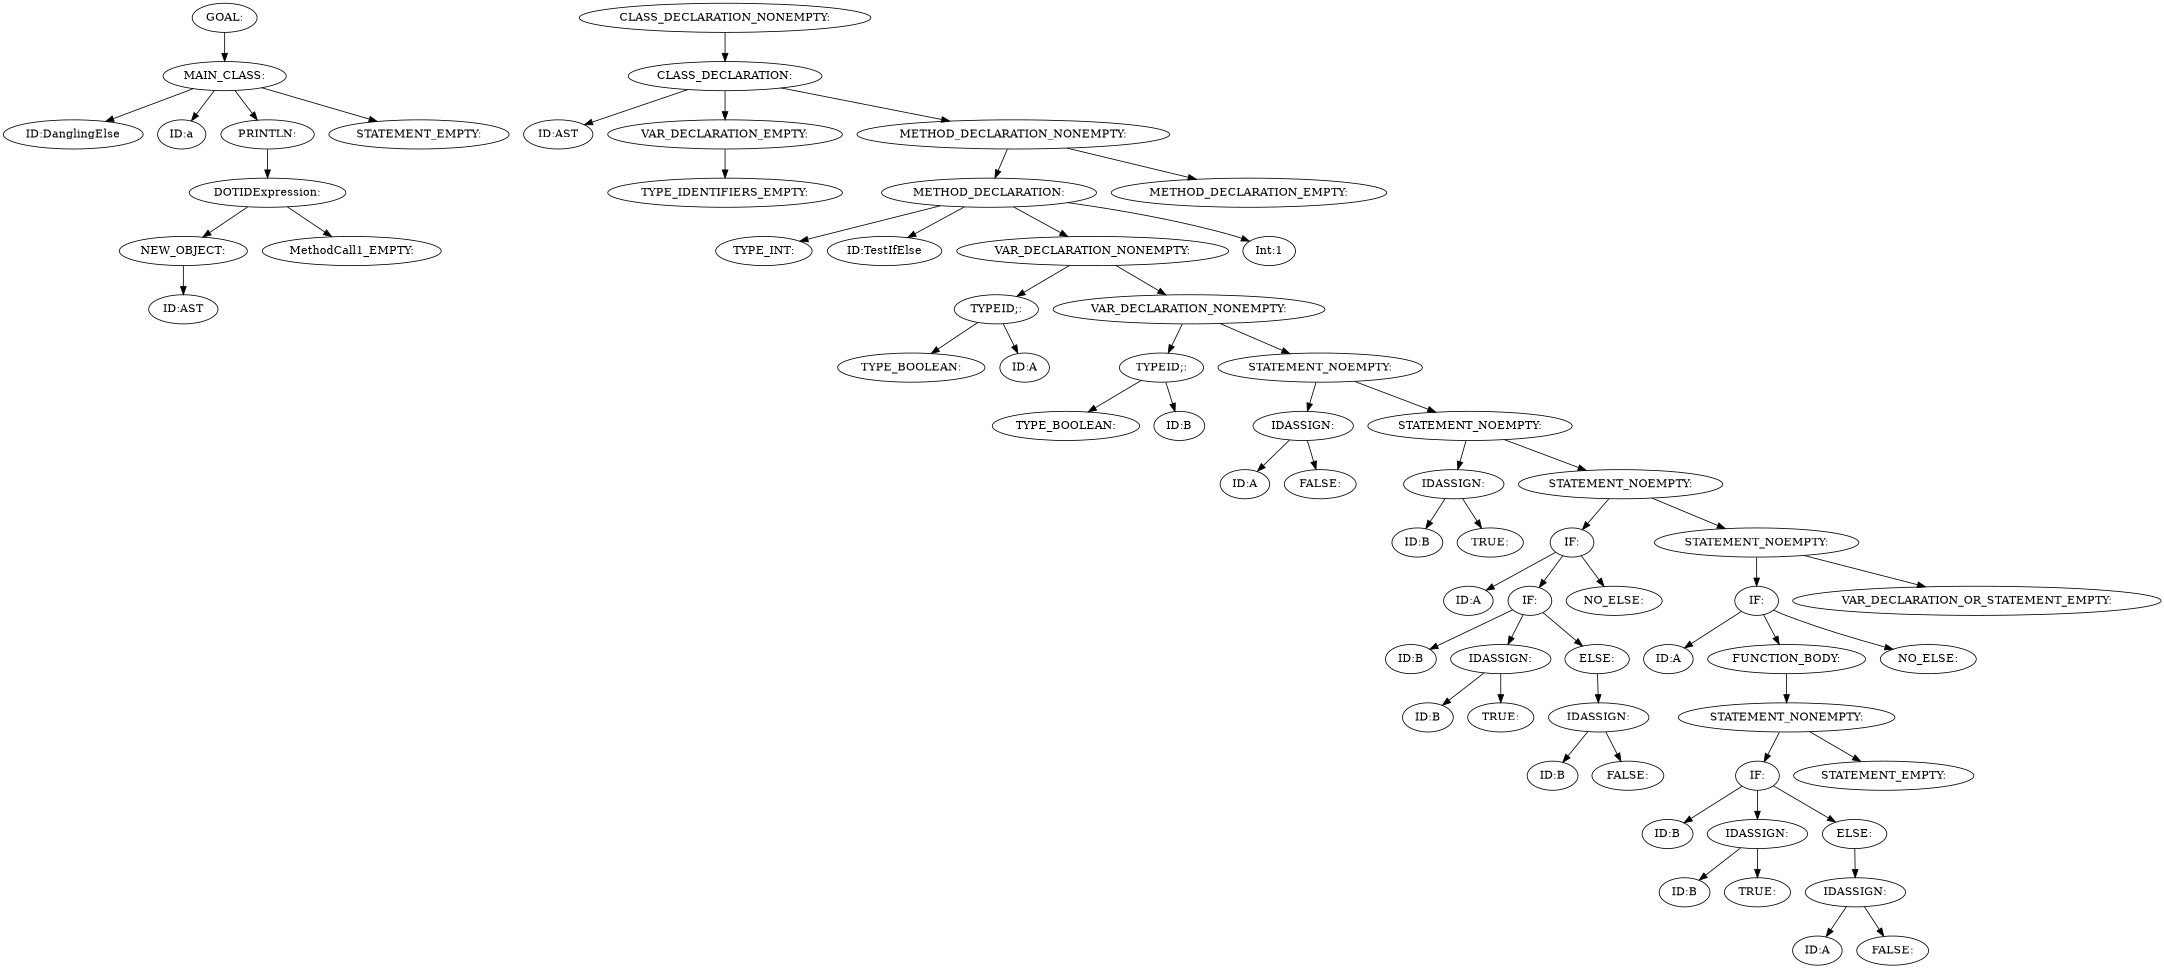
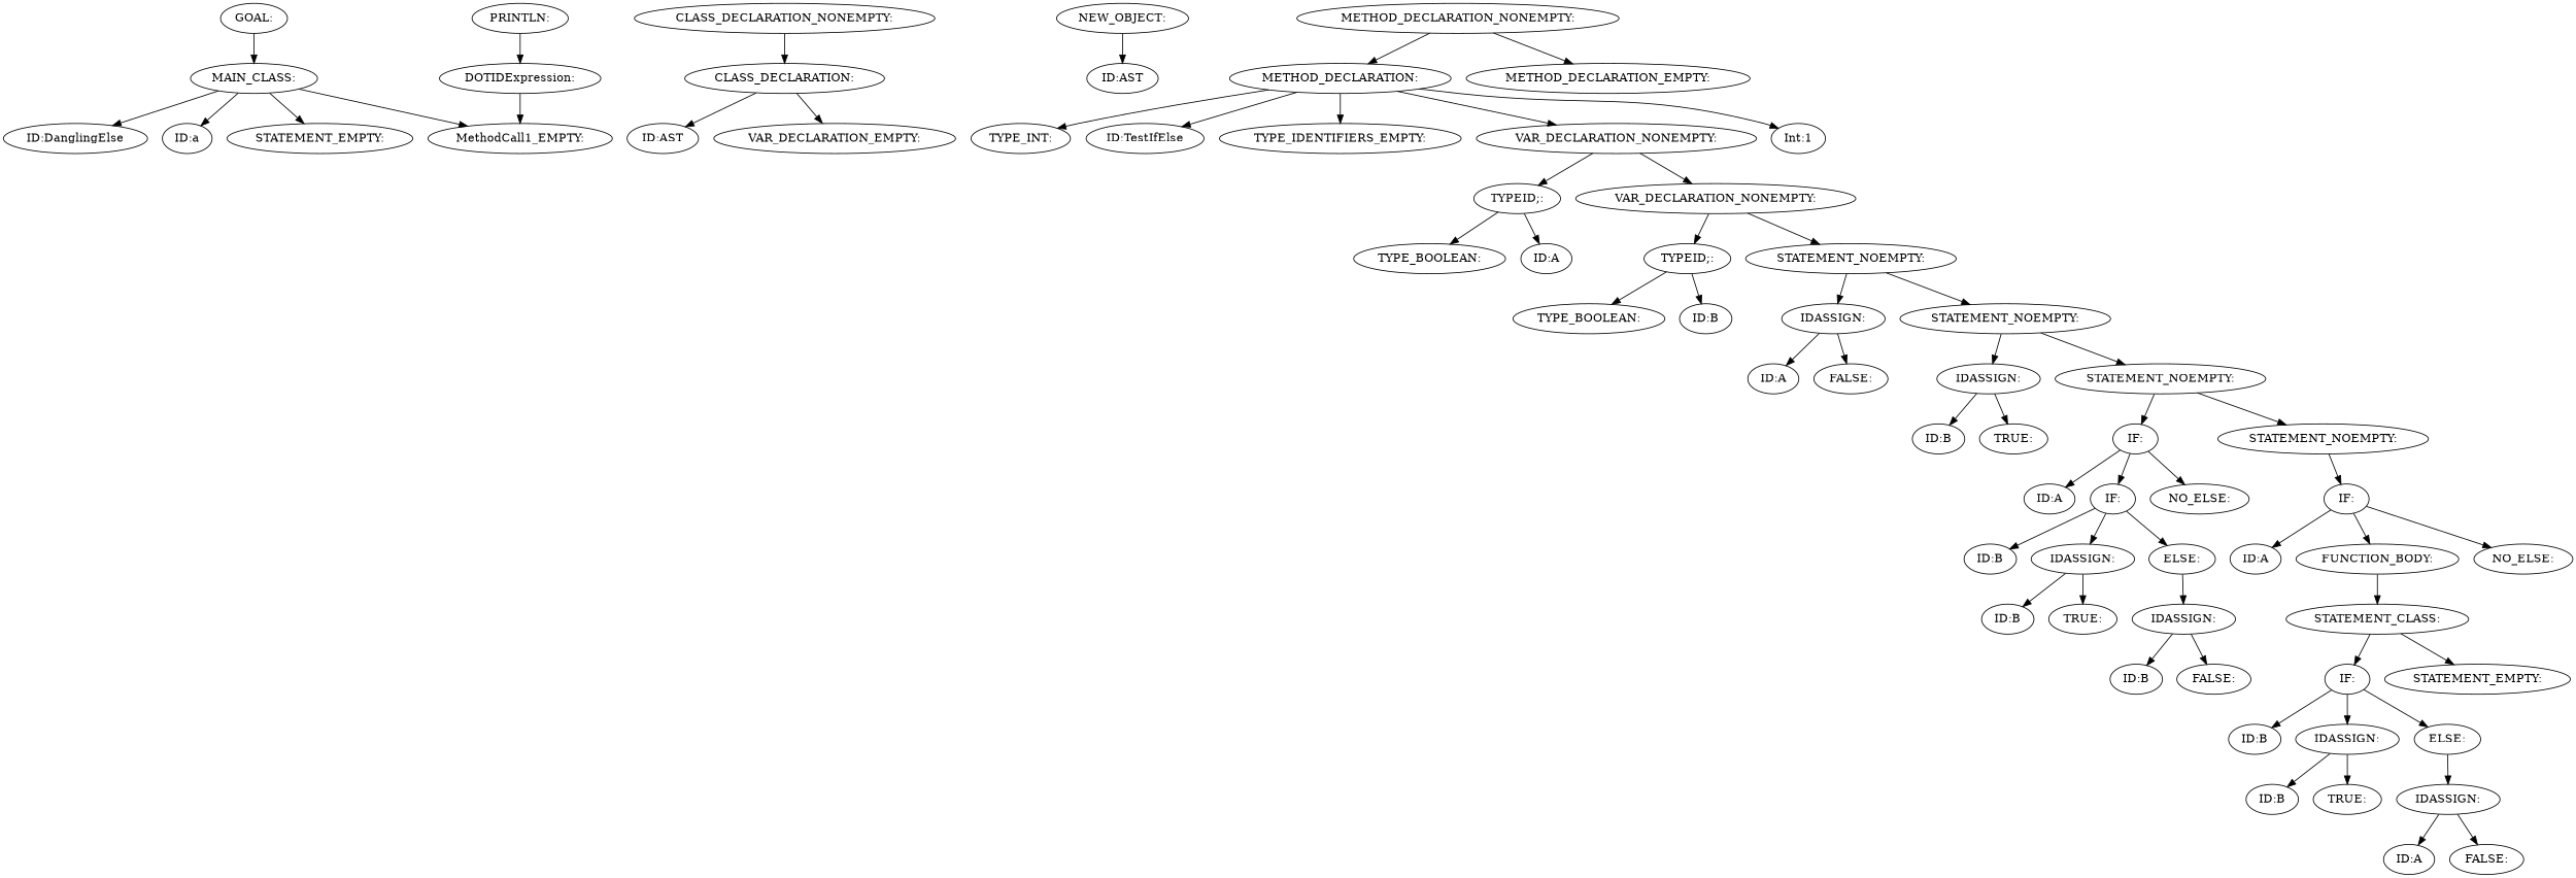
  digraph {
    n1 [label="GOAL:"]
    n2 [label="MAIN_CLASS:"]
    n3 [label="ID:DanglingElse"]
    n4 [label="ID:a"]
    n5 [label="PRINTLN:"]
    n6 [label="STATEMENT_EMPTY:"]
    n7 [label="CLASS_DECLARATION_NONEMPTY:"]
    n8 [label="CLASS_DECLARATION:"]
    n9 [label="DOTIDExpression:"]
    n10 [label="NEW_OBJECT:"]
    n11 [label="MethodCall1_EMPTY:"]
    n12 [label="ID:AST"]
    n13 [label="ID:AST"]
    n14 [label="VAR_DECLARATION_EMPTY:"]
    n15 [label="METHOD_DECLARATION_NONEMPTY:"]
    n16 [label="METHOD_DECLARATION:"]
    n17 [label="METHOD_DECLARATION_EMPTY:"]
    n18 [label="TYPE_INT:"]
    n19 [label="ID:TestIfElse"]
    n20 [label="TYPE_IDENTIFIERS_EMPTY:"]
    n21 [label="VAR_DECLARATION_NONEMPTY:"]
    n22 [label="Int:1"]
    n23 [label="TYPEID;:"]
    n24 [label="VAR_DECLARATION_NONEMPTY:"]
    n25 [label="TYPE_BOOLEAN:"]
    n26 [label="ID:A"]
    n27 [label="TYPEID;:"]
    n28 [label="STATEMENT_NOEMPTY:"]
    n29 [label="TYPE_BOOLEAN:"]
    n30 [label="ID:B"]
    n31 [label="IDASSIGN:"]
    n32 [label="STATEMENT_NOEMPTY:"]
    n33 [label="ID:A"]
    n34 [label="FALSE:"]
    n35 [label="IDASSIGN:"]
    n36 [label="STATEMENT_NOEMPTY:"]
    n37 [label="ID:B"]
    n38 [label="TRUE:"]
    n39 [label="IF:"]
    n40 [label="STATEMENT_NOEMPTY:"]
    n41 [label="ID:A"]
    n42 [label="IF:"]
    n43 [label="NO_ELSE:"]
    n44 [label="IF:"]
-   n45 [label="VAR_DECLARATION_OR_STATEMENT_EMPTY:"]
    n46 [label="ID:B"]
    n47 [label="IDASSIGN:"]
    n48 [label="ELSE:"]
    n49 [label="ID:B"]
    n50 [label="TRUE:"]
    n51 [label="IDASSIGN:"]
    n52 [label="ID:B"]
    n53 [label="FALSE:"]
    n54 [label="ID:A"]
    n55 [label="FUNCTION_BODY:"]
    n56 [label="NO_ELSE:"]
-   n57 [label="STATEMENT_NONEMPTY:"]
+   n57 [label="STATEMENT_CLASS:"]
    n58 [label="IF:"]
    n59 [label="STATEMENT_EMPTY:"]
    n60 [label="ID:B"]
    n61 [label="IDASSIGN:"]
    n62 [label="ELSE:"]
    n63 [label="ID:B"]
    n64 [label="TRUE:"]
    n65 [label="IDASSIGN:"]
    n66 [label="ID:A"]
    n67 [label="FALSE:"]
    n1 -> n2
    n2 -> n3
    n2 -> n4
-   n2 -> n5
+   n2 -> n11
    n2 -> n6
    n5 -> n9
    n7 -> n8
    n8 -> n13
    n8 -> n14
-   n8 -> n15
-   n9 -> n10
    n9 -> n11
    n10 -> n12
    n15 -> n16
    n15 -> n17
    n16 -> n18
    n16 -> n19
-   n14 -> n20
+   n16 -> n20
    n16 -> n21
    n16 -> n22
    n21 -> n23
    n21 -> n24
    n23 -> n25
    n23 -> n26
    n24 -> n27
    n24 -> n28
    n27 -> n29
    n27 -> n30
    n28 -> n31
    n28 -> n32
    n31 -> n33
    n31 -> n34
    n32 -> n35
    n32 -> n36
    n35 -> n37
    n35 -> n38
    n36 -> n39
    n36 -> n40
    n39 -> n41
    n39 -> n42
    n39 -> n43
    n40 -> n44
-   n40 -> n45
    n42 -> n46
    n42 -> n47
    n42 -> n48
    n44 -> n54
    n44 -> n55
    n44 -> n56
    n47 -> n49
    n47 -> n50
    n48 -> n51
    n51 -> n52
    n51 -> n53
    n55 -> n57
    n57 -> n58
    n57 -> n59
    n58 -> n60
    n58 -> n61
    n58 -> n62
    n61 -> n63
    n61 -> n64
    n62 -> n65
    n65 -> n66
    n65 -> n67
  }
